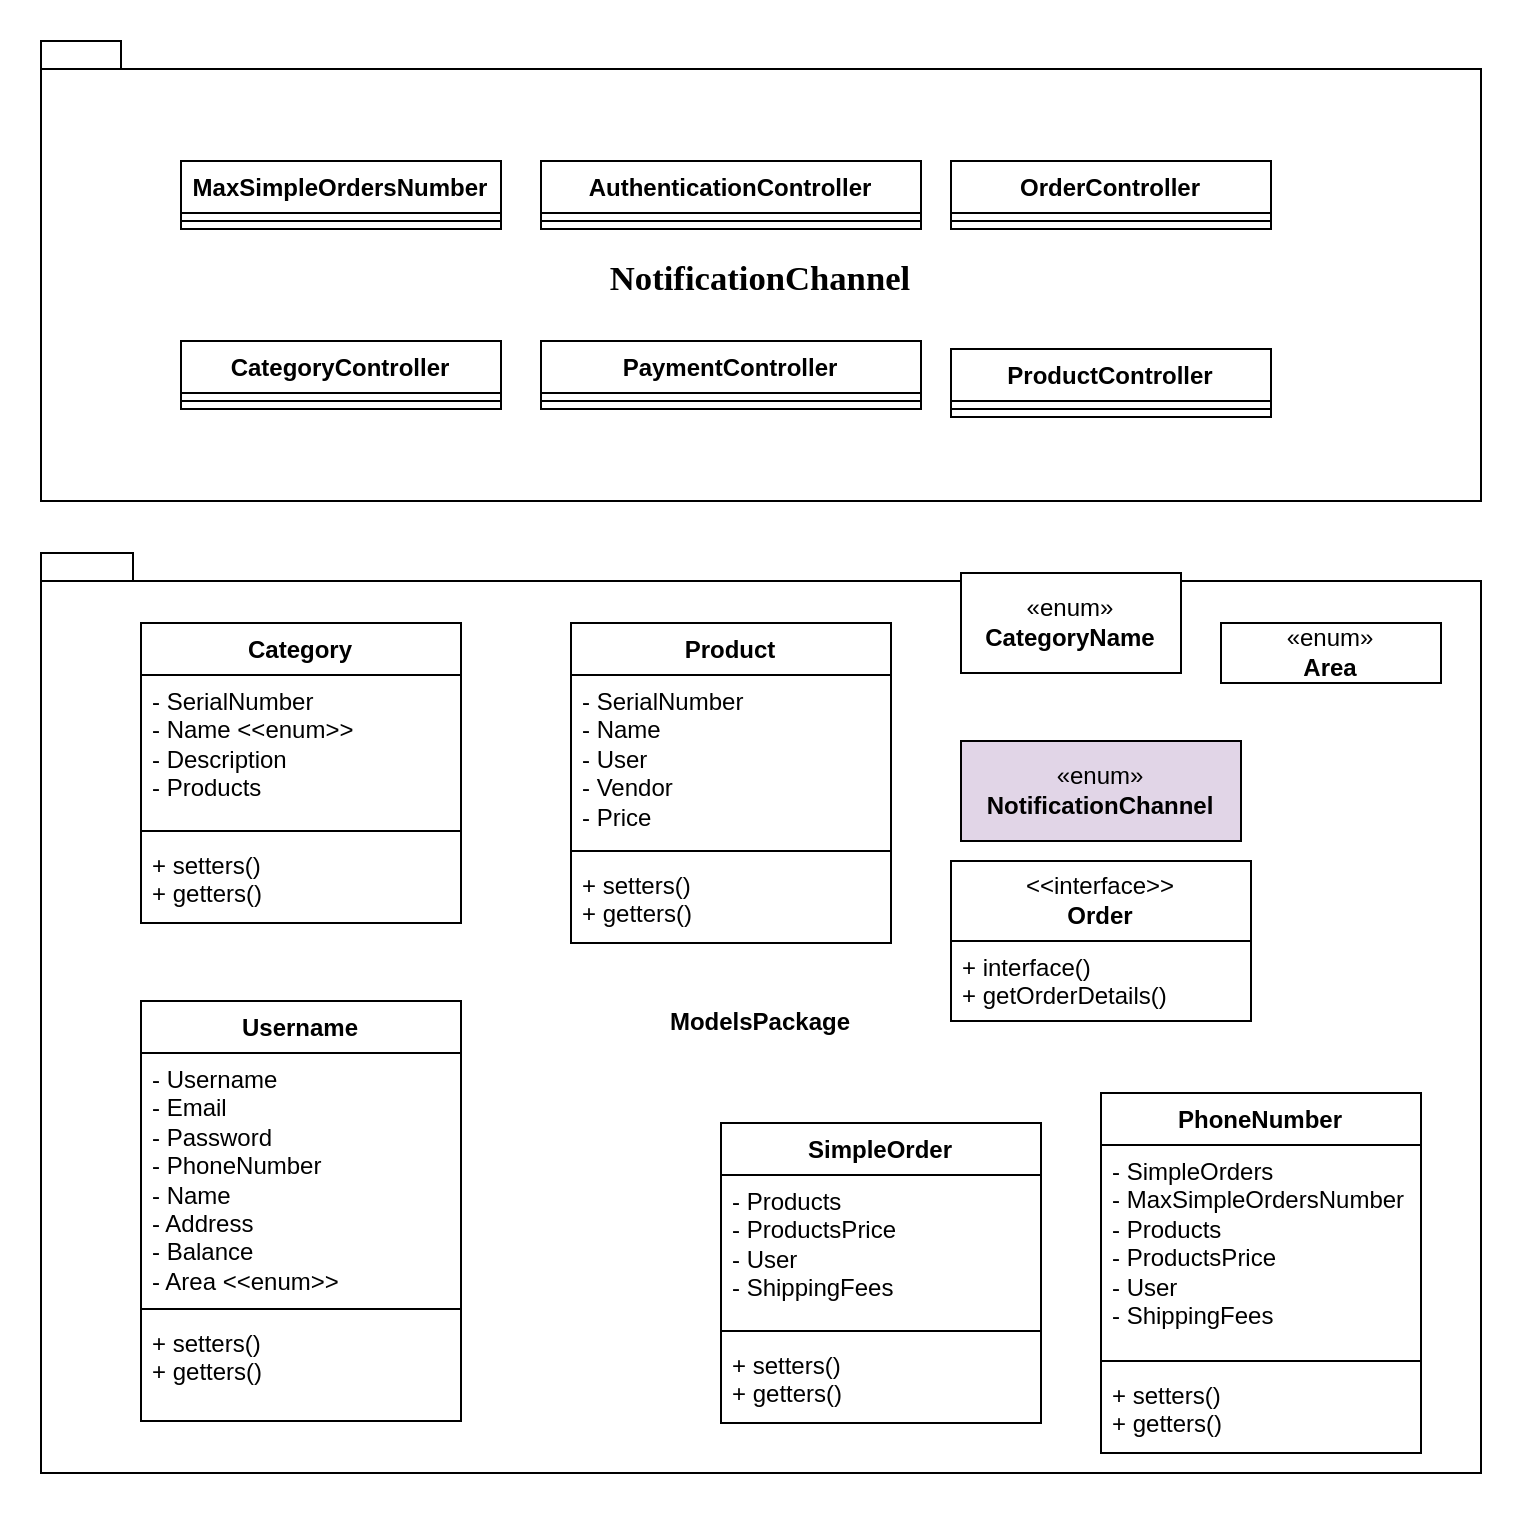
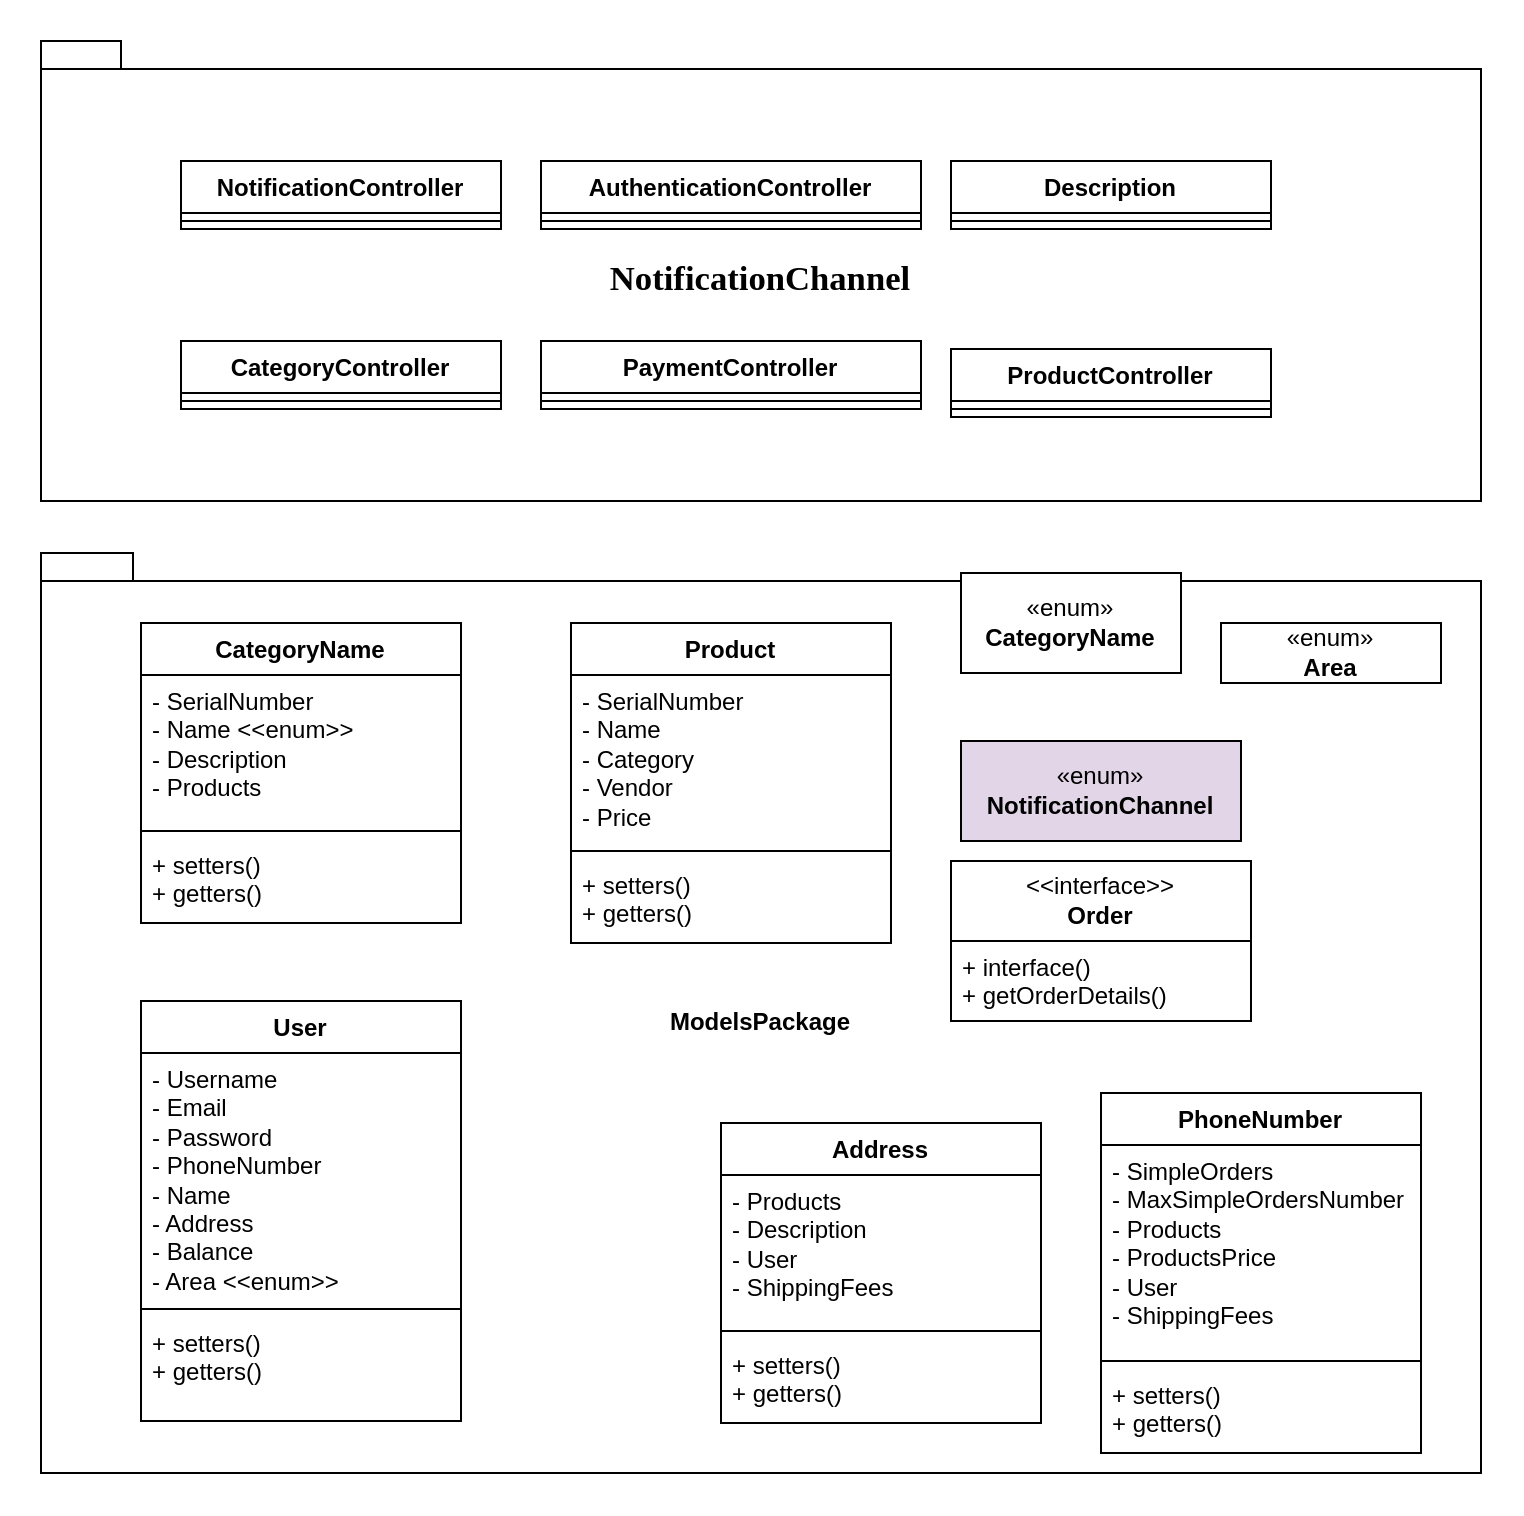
  <mxCell id="0" />
  <mxCell id="1" parent="0" />
  <mxCell id="2" value="ModelsPackage" style="shape=folder;fontStyle=1;spacingTop=10;tabWidth=40;tabHeight=14;tabPosition=left;html=1;whiteSpace=wrap;" parent="1" vertex="1"><mxGeometry x="20" y="276" width="720" height="460" as="geometry" /></mxCell>
- <mxCell id="3" value="Username" style="swimlane;fontStyle=1;align=center;verticalAlign=top;childLayout=stackLayout;horizontal=1;startSize=26;horizontalStack=0;resizeParent=1;resizeParentMax=0;resizeLast=0;collapsible=1;marginBottom=0;whiteSpace=wrap;html=1;" parent="1" vertex="1"><mxGeometry x="70" y="500" width="160" height="210" as="geometry" /></mxCell>
+ <mxCell id="3" value="User" style="swimlane;fontStyle=1;align=center;verticalAlign=top;childLayout=stackLayout;horizontal=1;startSize=26;horizontalStack=0;resizeParent=1;resizeParentMax=0;resizeLast=0;collapsible=1;marginBottom=0;whiteSpace=wrap;html=1;" parent="1" vertex="1"><mxGeometry x="70" y="500" width="160" height="210" as="geometry" /></mxCell>
  <mxCell id="4" value="- Username&lt;br&gt;- Email&lt;br&gt;- Password&lt;br&gt;- PhoneNumber&lt;br&gt;- Name&lt;br&gt;- Address&lt;br&gt;- Balance&lt;br&gt;- Area &amp;lt;&amp;lt;enum&amp;gt;&amp;gt;" style="text;strokeColor=none;fillColor=none;align=left;verticalAlign=top;spacingLeft=4;spacingRight=4;overflow=hidden;rotatable=0;points=[[0,0.5],[1,0.5]];portConstraint=eastwest;whiteSpace=wrap;html=1;" parent="3" vertex="1"><mxGeometry y="26" width="160" height="124" as="geometry" /></mxCell>
  <mxCell id="5" value="" style="line;strokeWidth=1;fillColor=none;align=left;verticalAlign=middle;spacingTop=-1;spacingLeft=3;spacingRight=3;rotatable=0;labelPosition=right;points=[];portConstraint=eastwest;strokeColor=inherit;" parent="3" vertex="1"><mxGeometry y="150" width="160" height="8" as="geometry" /></mxCell>
  <mxCell id="6" value="+ setters()&lt;br&gt;+ getters()" style="text;strokeColor=none;fillColor=none;align=left;verticalAlign=top;spacingLeft=4;spacingRight=4;overflow=hidden;rotatable=0;points=[[0,0.5],[1,0.5]];portConstraint=eastwest;whiteSpace=wrap;html=1;" parent="3" vertex="1"><mxGeometry y="158" width="160" height="52" as="geometry" /></mxCell>
  <mxCell id="7" value="Product" style="swimlane;fontStyle=1;align=center;verticalAlign=top;childLayout=stackLayout;horizontal=1;startSize=26;horizontalStack=0;resizeParent=1;resizeParentMax=0;resizeLast=0;collapsible=1;marginBottom=0;whiteSpace=wrap;html=1;" parent="1" vertex="1"><mxGeometry x="285" y="311" width="160" height="160" as="geometry" /></mxCell>
- <mxCell id="8" value="- SerialNumber&lt;br&gt;- Name&lt;br&gt;- User&lt;br&gt;- Vendor&lt;br&gt;- Price" style="text;strokeColor=none;fillColor=none;align=left;verticalAlign=top;spacingLeft=4;spacingRight=4;overflow=hidden;rotatable=0;points=[[0,0.5],[1,0.5]];portConstraint=eastwest;whiteSpace=wrap;html=1;" parent="7" vertex="1"><mxGeometry y="26" width="160" height="84" as="geometry" /></mxCell>
+ <mxCell id="8" value="- SerialNumber&lt;br&gt;- Name&lt;br&gt;- Category&lt;br&gt;- Vendor&lt;br&gt;- Price" style="text;strokeColor=none;fillColor=none;align=left;verticalAlign=top;spacingLeft=4;spacingRight=4;overflow=hidden;rotatable=0;points=[[0,0.5],[1,0.5]];portConstraint=eastwest;whiteSpace=wrap;html=1;" parent="7" vertex="1"><mxGeometry y="26" width="160" height="84" as="geometry" /></mxCell>
  <mxCell id="9" value="" style="line;strokeWidth=1;fillColor=none;align=left;verticalAlign=middle;spacingTop=-1;spacingLeft=3;spacingRight=3;rotatable=0;labelPosition=right;points=[];portConstraint=eastwest;strokeColor=inherit;" parent="7" vertex="1"><mxGeometry y="110" width="160" height="8" as="geometry" /></mxCell>
  <mxCell id="10" value="+ setters()&lt;br&gt;+ getters()" style="text;strokeColor=none;fillColor=none;align=left;verticalAlign=top;spacingLeft=4;spacingRight=4;overflow=hidden;rotatable=0;points=[[0,0.5],[1,0.5]];portConstraint=eastwest;whiteSpace=wrap;html=1;" parent="7" vertex="1"><mxGeometry y="118" width="160" height="42" as="geometry" /></mxCell>
- <mxCell id="11" value="Category" style="swimlane;fontStyle=1;align=center;verticalAlign=top;childLayout=stackLayout;horizontal=1;startSize=26;horizontalStack=0;resizeParent=1;resizeParentMax=0;resizeLast=0;collapsible=1;marginBottom=0;whiteSpace=wrap;html=1;" parent="1" vertex="1"><mxGeometry x="70" y="311" width="160" height="150" as="geometry" /></mxCell>
+ <mxCell id="11" value="CategoryName" style="swimlane;fontStyle=1;align=center;verticalAlign=top;childLayout=stackLayout;horizontal=1;startSize=26;horizontalStack=0;resizeParent=1;resizeParentMax=0;resizeLast=0;collapsible=1;marginBottom=0;whiteSpace=wrap;html=1;" parent="1" vertex="1"><mxGeometry x="70" y="311" width="160" height="150" as="geometry" /></mxCell>
  <mxCell id="12" value="- SerialNumber&lt;br&gt;- Name &amp;lt;&amp;lt;enum&amp;gt;&amp;gt;&lt;br&gt;- Description&lt;br&gt;- Products" style="text;strokeColor=none;fillColor=none;align=left;verticalAlign=top;spacingLeft=4;spacingRight=4;overflow=hidden;rotatable=0;points=[[0,0.5],[1,0.5]];portConstraint=eastwest;whiteSpace=wrap;html=1;" parent="11" vertex="1"><mxGeometry y="26" width="160" height="74" as="geometry" /></mxCell>
  <mxCell id="13" value="" style="line;strokeWidth=1;fillColor=none;align=left;verticalAlign=middle;spacingTop=-1;spacingLeft=3;spacingRight=3;rotatable=0;labelPosition=right;points=[];portConstraint=eastwest;strokeColor=inherit;" parent="11" vertex="1"><mxGeometry y="100" width="160" height="8" as="geometry" /></mxCell>
  <mxCell id="14" value="+ setters()&lt;br&gt;+ getters()" style="text;strokeColor=none;fillColor=none;align=left;verticalAlign=top;spacingLeft=4;spacingRight=4;overflow=hidden;rotatable=0;points=[[0,0.5],[1,0.5]];portConstraint=eastwest;whiteSpace=wrap;html=1;" parent="11" vertex="1"><mxGeometry y="108" width="160" height="42" as="geometry" /></mxCell>
  <mxCell id="15" value="«enum»&lt;br&gt;&lt;b&gt;CategoryName&lt;/b&gt;" style="html=1;whiteSpace=wrap;" parent="1" vertex="1"><mxGeometry x="480" y="286" width="110" height="50" as="geometry" /></mxCell>
  <mxCell id="16" value="&amp;lt;&amp;lt;interface&amp;gt;&amp;gt;&lt;br&gt;&lt;b&gt;Order&lt;/b&gt;" style="swimlane;fontStyle=0;childLayout=stackLayout;horizontal=1;startSize=40;fillColor=none;horizontalStack=0;resizeParent=1;resizeParentMax=0;resizeLast=0;collapsible=1;marginBottom=0;whiteSpace=wrap;html=1;" parent="1" vertex="1"><mxGeometry x="475" y="430" width="150" height="80" as="geometry" /></mxCell>
  <mxCell id="17" value="+ interface()&lt;br&gt;+ getOrderDetails()" style="text;strokeColor=none;fillColor=none;align=left;verticalAlign=top;spacingLeft=4;spacingRight=4;overflow=hidden;rotatable=0;points=[[0,0.5],[1,0.5]];portConstraint=eastwest;whiteSpace=wrap;html=1;" parent="16" vertex="1"><mxGeometry y="40" width="150" height="40" as="geometry" /></mxCell>
- <mxCell id="18" value="SimpleOrder" style="swimlane;fontStyle=1;align=center;verticalAlign=top;childLayout=stackLayout;horizontal=1;startSize=26;horizontalStack=0;resizeParent=1;resizeParentMax=0;resizeLast=0;collapsible=1;marginBottom=0;whiteSpace=wrap;html=1;" parent="1" vertex="1"><mxGeometry x="360" y="561" width="160" height="150" as="geometry" /></mxCell>
- <mxCell id="19" value="- Products&lt;br&gt;- ProductsPrice&lt;br&gt;- User&lt;br&gt;- ShippingFees" style="text;strokeColor=none;fillColor=none;align=left;verticalAlign=top;spacingLeft=4;spacingRight=4;overflow=hidden;rotatable=0;points=[[0,0.5],[1,0.5]];portConstraint=eastwest;whiteSpace=wrap;html=1;" parent="18" vertex="1"><mxGeometry y="26" width="160" height="74" as="geometry" /></mxCell>
+ <mxCell id="18" value="Address" style="swimlane;fontStyle=1;align=center;verticalAlign=top;childLayout=stackLayout;horizontal=1;startSize=26;horizontalStack=0;resizeParent=1;resizeParentMax=0;resizeLast=0;collapsible=1;marginBottom=0;whiteSpace=wrap;html=1;" parent="1" vertex="1"><mxGeometry x="360" y="561" width="160" height="150" as="geometry" /></mxCell>
+ <mxCell id="19" value="- Products&lt;br&gt;- Description&lt;br&gt;- User&lt;br&gt;- ShippingFees" style="text;strokeColor=none;fillColor=none;align=left;verticalAlign=top;spacingLeft=4;spacingRight=4;overflow=hidden;rotatable=0;points=[[0,0.5],[1,0.5]];portConstraint=eastwest;whiteSpace=wrap;html=1;" parent="18" vertex="1"><mxGeometry y="26" width="160" height="74" as="geometry" /></mxCell>
  <mxCell id="20" value="" style="line;strokeWidth=1;fillColor=none;align=left;verticalAlign=middle;spacingTop=-1;spacingLeft=3;spacingRight=3;rotatable=0;labelPosition=right;points=[];portConstraint=eastwest;strokeColor=inherit;" parent="18" vertex="1"><mxGeometry y="100" width="160" height="8" as="geometry" /></mxCell>
  <mxCell id="21" value="+ setters()&lt;br&gt;+ getters()" style="text;strokeColor=none;fillColor=none;align=left;verticalAlign=top;spacingLeft=4;spacingRight=4;overflow=hidden;rotatable=0;points=[[0,0.5],[1,0.5]];portConstraint=eastwest;whiteSpace=wrap;html=1;" parent="18" vertex="1"><mxGeometry y="108" width="160" height="42" as="geometry" /></mxCell>
  <mxCell id="22" value="PhoneNumber" style="swimlane;fontStyle=1;align=center;verticalAlign=top;childLayout=stackLayout;horizontal=1;startSize=26;horizontalStack=0;resizeParent=1;resizeParentMax=0;resizeLast=0;collapsible=1;marginBottom=0;whiteSpace=wrap;html=1;" parent="1" vertex="1"><mxGeometry x="550" y="546" width="160" height="180" as="geometry" /></mxCell>
  <mxCell id="23" value="- SimpleOrders&lt;br&gt;- MaxSimpleOrdersNumber&lt;br&gt;- Products&lt;br&gt;- ProductsPrice&lt;br&gt;- User&lt;br&gt;- ShippingFees" style="text;strokeColor=none;fillColor=none;align=left;verticalAlign=top;spacingLeft=4;spacingRight=4;overflow=hidden;rotatable=0;points=[[0,0.5],[1,0.5]];portConstraint=eastwest;whiteSpace=wrap;html=1;" parent="22" vertex="1"><mxGeometry y="26" width="160" height="104" as="geometry" /></mxCell>
  <mxCell id="24" value="" style="line;strokeWidth=1;fillColor=none;align=left;verticalAlign=middle;spacingTop=-1;spacingLeft=3;spacingRight=3;rotatable=0;labelPosition=right;points=[];portConstraint=eastwest;strokeColor=inherit;" parent="22" vertex="1"><mxGeometry y="130" width="160" height="8" as="geometry" /></mxCell>
  <mxCell id="25" value="+ setters()&lt;br&gt;+ getters()" style="text;strokeColor=none;fillColor=none;align=left;verticalAlign=top;spacingLeft=4;spacingRight=4;overflow=hidden;rotatable=0;points=[[0,0.5],[1,0.5]];portConstraint=eastwest;whiteSpace=wrap;html=1;" parent="22" vertex="1"><mxGeometry y="138" width="160" height="42" as="geometry" /></mxCell>
  <mxCell id="26" value="«enum»&lt;br&gt;&lt;b&gt;Area&lt;/b&gt;" style="html=1;whiteSpace=wrap;" parent="1" vertex="1"><mxGeometry x="610" y="311" width="110" height="30" as="geometry" /></mxCell>
  <mxCell id="27" value="&lt;b id=&quot;docs-internal-guid-37bf1ae9-7fff-d8b7-cc07-cfb594d46fc4&quot; style=&quot;&quot;&gt;&lt;span style=&quot;font-size: 13pt; font-family: &amp;quot;Times New Roman&amp;quot;, serif; color: rgb(0, 0, 0); background-color: transparent; font-style: normal; font-variant: normal; text-decoration: none; vertical-align: baseline;&quot;&gt;NotificationChannel&lt;/span&gt;&lt;/b&gt;" style="shape=folder;fontStyle=1;spacingTop=10;tabWidth=40;tabHeight=14;tabPosition=left;html=1;whiteSpace=wrap;" parent="1" vertex="1"><mxGeometry x="20" y="20" width="720" height="230" as="geometry" /></mxCell>
- <mxCell id="28" value="MaxSimpleOrdersNumber" style="swimlane;fontStyle=1;align=center;verticalAlign=top;childLayout=stackLayout;horizontal=1;startSize=26;horizontalStack=0;resizeParent=1;resizeParentMax=0;resizeLast=0;collapsible=1;marginBottom=0;whiteSpace=wrap;html=1;" parent="1" vertex="1"><mxGeometry x="90" y="80" width="160" height="34" as="geometry" /></mxCell>
+ <mxCell id="28" value="NotificationController" style="swimlane;fontStyle=1;align=center;verticalAlign=top;childLayout=stackLayout;horizontal=1;startSize=26;horizontalStack=0;resizeParent=1;resizeParentMax=0;resizeLast=0;collapsible=1;marginBottom=0;whiteSpace=wrap;html=1;" parent="1" vertex="1"><mxGeometry x="90" y="80" width="160" height="34" as="geometry" /></mxCell>
  <mxCell id="29" value="" style="line;strokeWidth=1;fillColor=none;align=left;verticalAlign=middle;spacingTop=-1;spacingLeft=3;spacingRight=3;rotatable=0;labelPosition=right;points=[];portConstraint=eastwest;strokeColor=inherit;" parent="28" vertex="1"><mxGeometry y="26" width="160" height="8" as="geometry" /></mxCell>
  <mxCell id="30" value="&lt;span id=&quot;docs-internal-guid-37bf1ae9-7fff-d8b7-cc07-cfb594d46fc4&quot; style=&quot;font-weight:normal;&quot;&gt;&lt;/span&gt;AuthenticationController" style="swimlane;fontStyle=1;align=center;verticalAlign=top;childLayout=stackLayout;horizontal=1;startSize=26;horizontalStack=0;resizeParent=1;resizeParentMax=0;resizeLast=0;collapsible=1;marginBottom=0;whiteSpace=wrap;html=1;" parent="1" vertex="1"><mxGeometry x="270" y="80" width="190" height="34" as="geometry" /></mxCell>
  <mxCell id="31" value="" style="line;strokeWidth=1;fillColor=none;align=left;verticalAlign=middle;spacingTop=-1;spacingLeft=3;spacingRight=3;rotatable=0;labelPosition=right;points=[];portConstraint=eastwest;strokeColor=inherit;" parent="30" vertex="1"><mxGeometry y="26" width="190" height="8" as="geometry" /></mxCell>
- <mxCell id="32" value="OrderController" style="swimlane;fontStyle=1;align=center;verticalAlign=top;childLayout=stackLayout;horizontal=1;startSize=26;horizontalStack=0;resizeParent=1;resizeParentMax=0;resizeLast=0;collapsible=1;marginBottom=0;whiteSpace=wrap;html=1;" parent="1" vertex="1"><mxGeometry x="475" y="80" width="160" height="34" as="geometry" /></mxCell>
+ <mxCell id="32" value="Description" style="swimlane;fontStyle=1;align=center;verticalAlign=top;childLayout=stackLayout;horizontal=1;startSize=26;horizontalStack=0;resizeParent=1;resizeParentMax=0;resizeLast=0;collapsible=1;marginBottom=0;whiteSpace=wrap;html=1;" parent="1" vertex="1"><mxGeometry x="475" y="80" width="160" height="34" as="geometry" /></mxCell>
  <mxCell id="33" value="" style="line;strokeWidth=1;fillColor=none;align=left;verticalAlign=middle;spacingTop=-1;spacingLeft=3;spacingRight=3;rotatable=0;labelPosition=right;points=[];portConstraint=eastwest;strokeColor=inherit;" parent="32" vertex="1"><mxGeometry y="26" width="160" height="8" as="geometry" /></mxCell>
  <mxCell id="34" value="ProductController" style="swimlane;fontStyle=1;align=center;verticalAlign=top;childLayout=stackLayout;horizontal=1;startSize=26;horizontalStack=0;resizeParent=1;resizeParentMax=0;resizeLast=0;collapsible=1;marginBottom=0;whiteSpace=wrap;html=1;" parent="1" vertex="1"><mxGeometry x="475" y="174" width="160" height="34" as="geometry" /></mxCell>
  <mxCell id="35" value="" style="line;strokeWidth=1;fillColor=none;align=left;verticalAlign=middle;spacingTop=-1;spacingLeft=3;spacingRight=3;rotatable=0;labelPosition=right;points=[];portConstraint=eastwest;strokeColor=inherit;" parent="34" vertex="1"><mxGeometry y="26" width="160" height="8" as="geometry" /></mxCell>
  <mxCell id="36" value="PaymentController" style="swimlane;fontStyle=1;align=center;verticalAlign=top;childLayout=stackLayout;horizontal=1;startSize=26;horizontalStack=0;resizeParent=1;resizeParentMax=0;resizeLast=0;collapsible=1;marginBottom=0;whiteSpace=wrap;html=1;" parent="1" vertex="1"><mxGeometry x="270" y="170" width="190" height="34" as="geometry" /></mxCell>
  <mxCell id="37" value="" style="line;strokeWidth=1;fillColor=none;align=left;verticalAlign=middle;spacingTop=-1;spacingLeft=3;spacingRight=3;rotatable=0;labelPosition=right;points=[];portConstraint=eastwest;strokeColor=inherit;" parent="36" vertex="1"><mxGeometry y="26" width="190" height="8" as="geometry" /></mxCell>
  <mxCell id="38" value="CategoryController" style="swimlane;fontStyle=1;align=center;verticalAlign=top;childLayout=stackLayout;horizontal=1;startSize=26;horizontalStack=0;resizeParent=1;resizeParentMax=0;resizeLast=0;collapsible=1;marginBottom=0;whiteSpace=wrap;html=1;" parent="1" vertex="1"><mxGeometry x="90" y="170" width="160" height="34" as="geometry" /></mxCell>
  <mxCell id="39" value="" style="line;strokeWidth=1;fillColor=none;align=left;verticalAlign=middle;spacingTop=-1;spacingLeft=3;spacingRight=3;rotatable=0;labelPosition=right;points=[];portConstraint=eastwest;strokeColor=inherit;" parent="38" vertex="1"><mxGeometry y="26" width="160" height="8" as="geometry" /></mxCell>
  <mxCell id="40" value="«enum»&lt;br&gt;&lt;b&gt;NotificationChannel&lt;/b&gt;" style="html=1;whiteSpace=wrap;fillColor=#e1d5e7;" parent="1" vertex="1"><mxGeometry x="480" y="370" width="140" height="50" as="geometry" /></mxCell>
